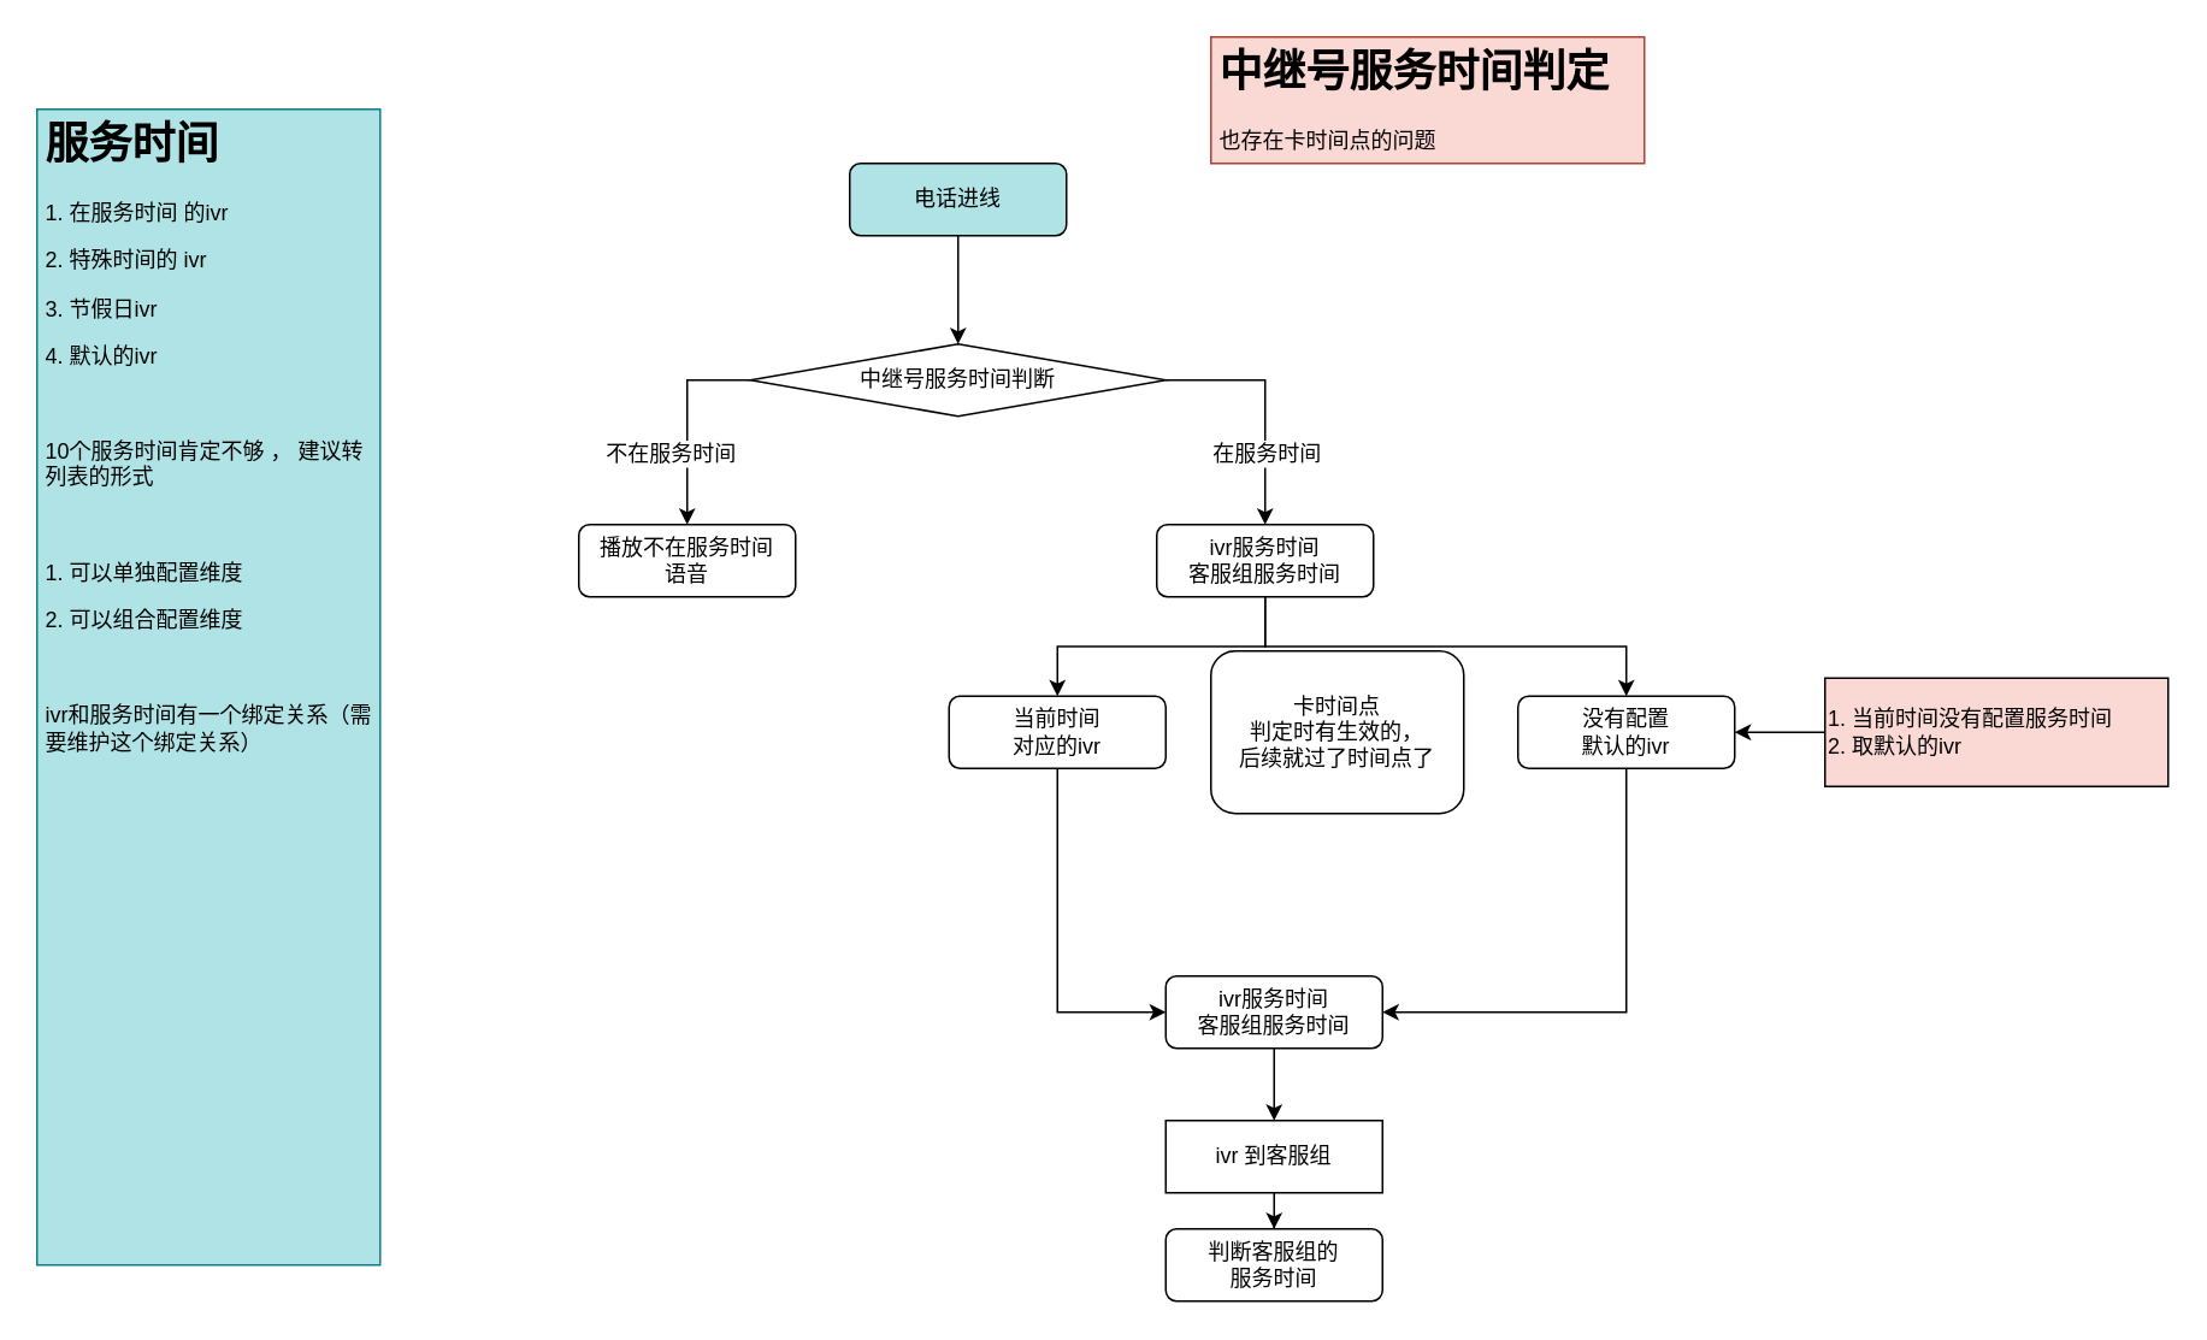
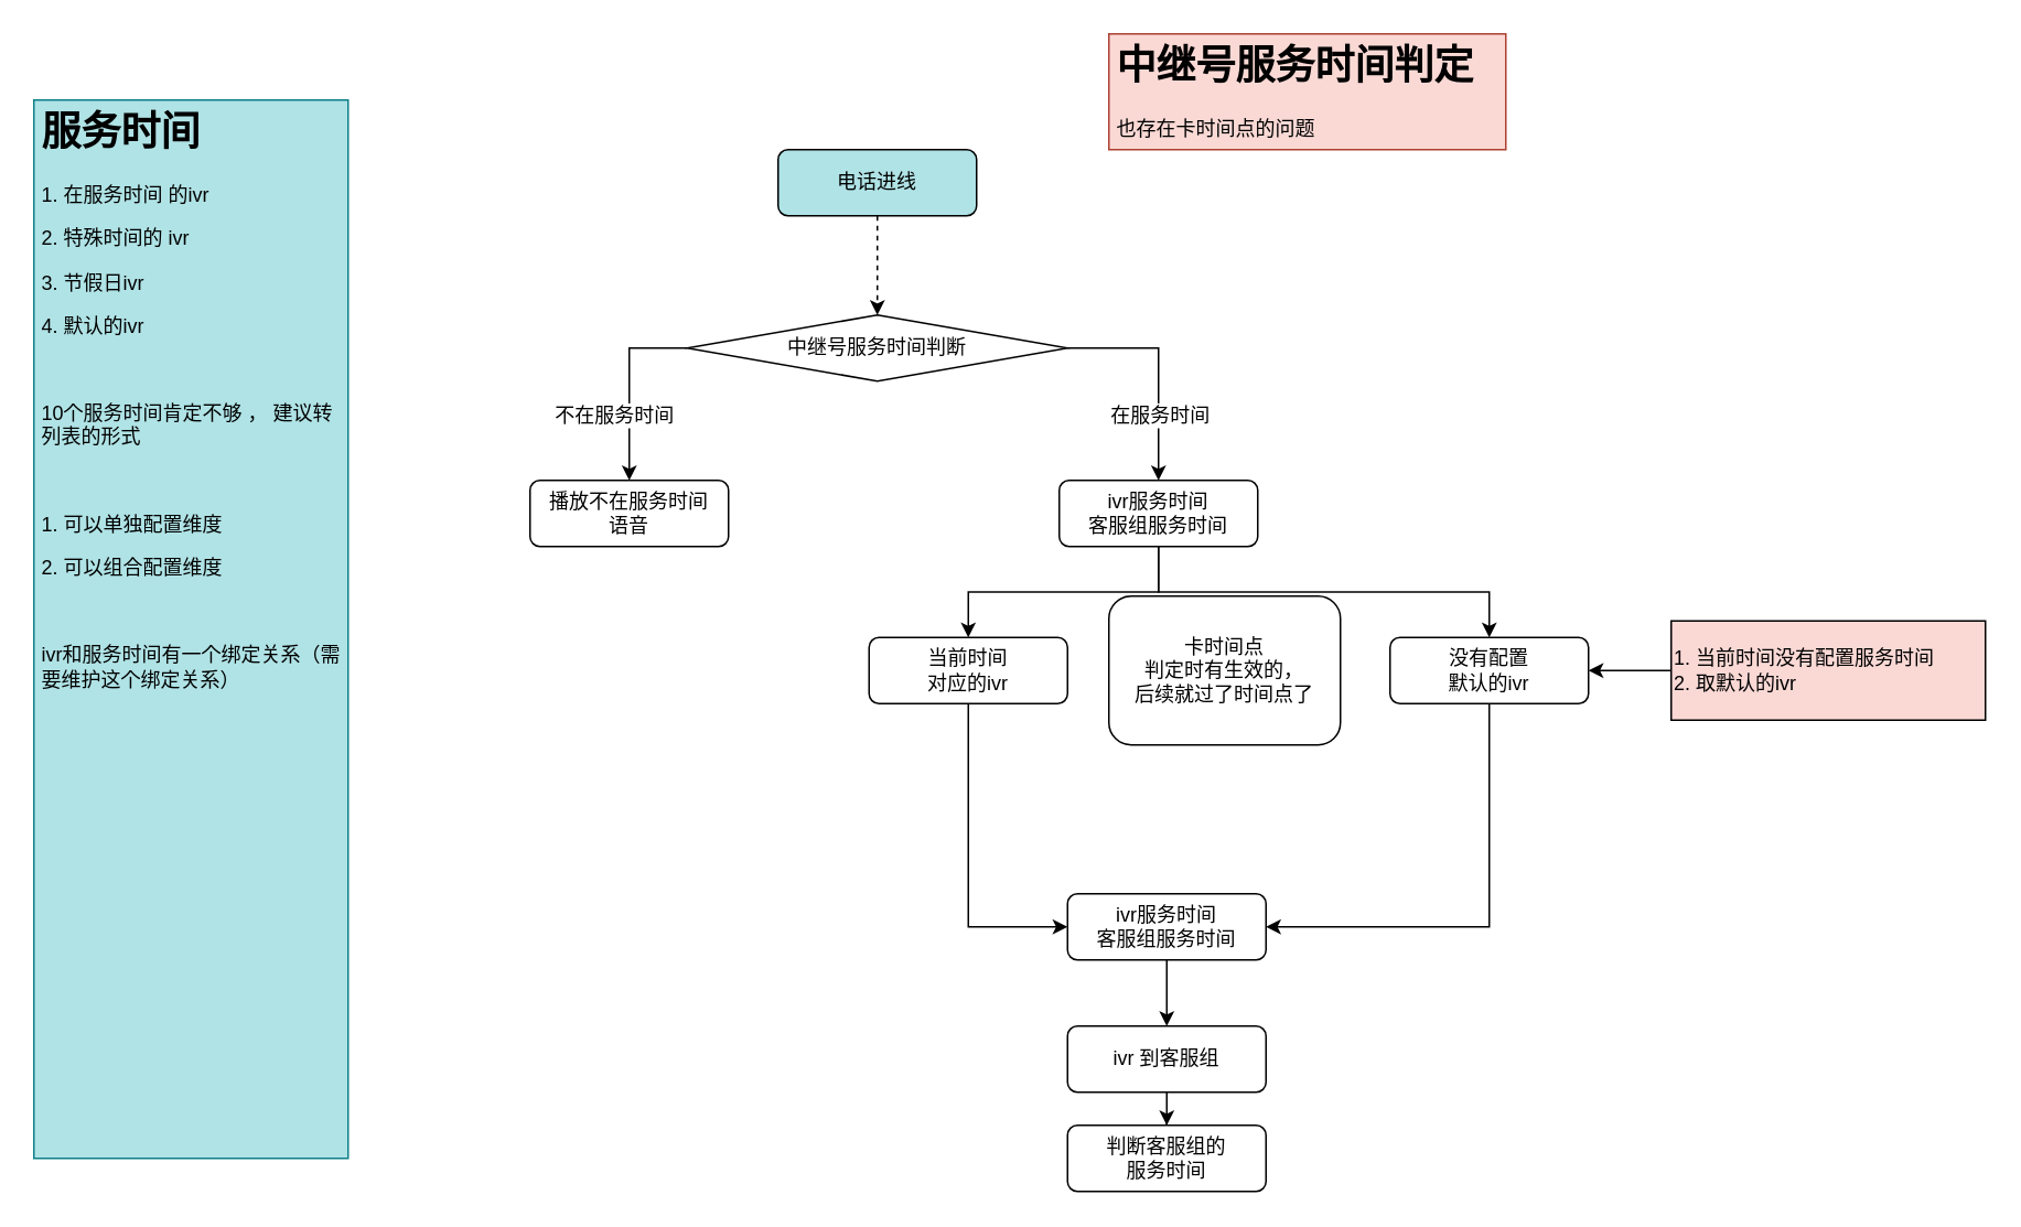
  <mxCell id="0" />
  <mxCell id="1" parent="0" />
- <mxCell id="2" style="edgeStyle=orthogonalEdgeStyle;rounded=0;orthogonalLoop=1;jettySize=auto;html=1;entryX=0.5;entryY=0;entryDx=0;entryDy=0;" edge="1" parent="1" source="3" target="8"><mxGeometry relative="1" as="geometry" /></mxCell>
+ <mxCell id="2" style="edgeStyle=orthogonalEdgeStyle;rounded=0;orthogonalLoop=1;jettySize=auto;html=1;entryX=0.5;entryY=0;entryDx=0;entryDy=0;dashed=1;" edge="1" parent="1" source="3" target="8"><mxGeometry relative="1" as="geometry" /></mxCell>
  <mxCell id="3" value="电话进线" style="rounded=1;whiteSpace=wrap;html=1;fontSize=12;glass=0;strokeWidth=1;shadow=0;fillColor=#b0e3e6;" parent="1" vertex="1"><mxGeometry x="470" y="90" width="120" height="40" as="geometry" /></mxCell>
  <mxCell id="4" style="edgeStyle=orthogonalEdgeStyle;rounded=0;orthogonalLoop=1;jettySize=auto;html=1;exitX=0;exitY=0.5;exitDx=0;exitDy=0;" edge="1" parent="1" source="8" target="9"><mxGeometry relative="1" as="geometry" /></mxCell>
  <mxCell id="5" value="不在服务时间" style="text;html=1;align=center;verticalAlign=middle;resizable=0;points=[];labelBackgroundColor=#ffffff;" vertex="1" connectable="0" parent="4"><mxGeometry x="-0.423" y="-2" relative="1" as="geometry"><mxPoint x="-12" y="42" as="offset" /></mxGeometry></mxCell>
  <mxCell id="6" style="edgeStyle=orthogonalEdgeStyle;rounded=0;orthogonalLoop=1;jettySize=auto;html=1;entryX=0.5;entryY=0;entryDx=0;entryDy=0;exitX=1;exitY=0.5;exitDx=0;exitDy=0;" edge="1" parent="1" source="8" target="12"><mxGeometry relative="1" as="geometry"><mxPoint x="670" y="210" as="sourcePoint" /></mxGeometry></mxCell>
  <mxCell id="7" value="在服务时间" style="text;html=1;align=center;verticalAlign=middle;resizable=0;points=[];labelBackgroundColor=#ffffff;" vertex="1" connectable="0" parent="6"><mxGeometry x="-0.412" y="2" relative="1" as="geometry"><mxPoint x="15" y="42" as="offset" /></mxGeometry></mxCell>
  <mxCell id="8" value="中继号服务时间判断" style="rhombus;whiteSpace=wrap;html=1;" vertex="1" parent="1"><mxGeometry x="415" y="190" width="230" height="40" as="geometry" /></mxCell>
  <mxCell id="9" value="播放不在服务时间&lt;br&gt;语音" style="rounded=1;whiteSpace=wrap;html=1;fontSize=12;glass=0;strokeWidth=1;shadow=0;" vertex="1" parent="1"><mxGeometry x="320" y="290" width="120" height="40" as="geometry" /></mxCell>
  <mxCell id="10" style="edgeStyle=orthogonalEdgeStyle;rounded=0;orthogonalLoop=1;jettySize=auto;html=1;entryX=0.5;entryY=0;entryDx=0;entryDy=0;" edge="1" parent="1" source="12" target="14"><mxGeometry relative="1" as="geometry" /></mxCell>
  <mxCell id="11" style="edgeStyle=orthogonalEdgeStyle;rounded=0;orthogonalLoop=1;jettySize=auto;html=1;exitX=0.5;exitY=1;exitDx=0;exitDy=0;" edge="1" parent="1" source="12" target="16"><mxGeometry relative="1" as="geometry" /></mxCell>
  <mxCell id="12" value="ivr服务时间&lt;br&gt;客服组服务时间" style="rounded=1;whiteSpace=wrap;html=1;fontSize=12;glass=0;strokeWidth=1;shadow=0;" vertex="1" parent="1"><mxGeometry x="640" y="290" width="120" height="40" as="geometry" /></mxCell>
  <mxCell id="13" style="edgeStyle=orthogonalEdgeStyle;rounded=0;orthogonalLoop=1;jettySize=auto;html=1;entryX=0;entryY=0.5;entryDx=0;entryDy=0;" edge="1" parent="1" source="14" target="22"><mxGeometry relative="1" as="geometry" /></mxCell>
  <mxCell id="14" value="当前时间&lt;br&gt;对应的ivr" style="rounded=1;whiteSpace=wrap;html=1;fontSize=12;glass=0;strokeWidth=1;shadow=0;" vertex="1" parent="1"><mxGeometry x="525" y="385" width="120" height="40" as="geometry" /></mxCell>
  <mxCell id="15" style="edgeStyle=orthogonalEdgeStyle;rounded=0;orthogonalLoop=1;jettySize=auto;html=1;entryX=1;entryY=0.5;entryDx=0;entryDy=0;exitX=0.5;exitY=1;exitDx=0;exitDy=0;" edge="1" parent="1" source="16" target="22"><mxGeometry relative="1" as="geometry" /></mxCell>
  <mxCell id="16" value="没有配置&lt;br&gt;默认的ivr" style="rounded=1;whiteSpace=wrap;html=1;fontSize=12;glass=0;strokeWidth=1;shadow=0;" vertex="1" parent="1"><mxGeometry x="840" y="385" width="120" height="40" as="geometry" /></mxCell>
  <mxCell id="17" style="edgeStyle=orthogonalEdgeStyle;rounded=0;orthogonalLoop=1;jettySize=auto;html=1;" edge="1" parent="1" source="18" target="16"><mxGeometry relative="1" as="geometry" /></mxCell>
  <mxCell id="18" value="1. 当前时间没有配置服务时间&lt;br&gt;2. 取默认的ivr" style="rounded=0;whiteSpace=wrap;html=1;align=left;fillColor=#fad9d5;" vertex="1" parent="1"><mxGeometry x="1010" y="375" width="190" height="60" as="geometry" /></mxCell>
  <mxCell id="19" value="&lt;h1&gt;服务时间&lt;/h1&gt;&lt;p&gt;1. 在服务时间 的ivr&lt;/p&gt;&lt;p&gt;2. 特殊时间的 ivr&lt;/p&gt;&lt;p&gt;3. 节假日ivr&lt;/p&gt;&lt;p&gt;4. 默认的ivr&lt;/p&gt;&lt;p&gt;&lt;br&gt;&lt;/p&gt;&lt;p&gt;10个服务时间肯定不够 ， 建议转列表的形式&lt;/p&gt;&lt;p&gt;&lt;br&gt;&lt;/p&gt;&lt;p&gt;1. 可以单独配置维度&lt;/p&gt;&lt;p&gt;2. 可以组合配置维度&lt;/p&gt;&lt;p&gt;&lt;br&gt;&lt;/p&gt;&lt;p&gt;ivr和服务时间有一个绑定关系（需要维护这个绑定关系）&lt;/p&gt;" style="text;html=1;strokeColor=#0e8088;fillColor=#b0e3e6;spacing=5;spacingTop=-20;whiteSpace=wrap;overflow=hidden;rounded=0;align=left;" vertex="1" parent="1"><mxGeometry x="20" y="60" width="190" height="640" as="geometry" /></mxCell>
  <mxCell id="20" value="卡时间点&lt;br&gt;判定时有生效的，&lt;br&gt;后续就过了时间点了" style="rounded=1;whiteSpace=wrap;html=1;fontSize=12;glass=0;strokeWidth=1;shadow=0;" vertex="1" parent="1"><mxGeometry x="670" y="360" width="140" height="90" as="geometry" /></mxCell>
  <mxCell id="21" style="edgeStyle=orthogonalEdgeStyle;rounded=0;orthogonalLoop=1;jettySize=auto;html=1;entryX=0.5;entryY=0;entryDx=0;entryDy=0;" edge="1" parent="1" source="22" target="25"><mxGeometry relative="1" as="geometry" /></mxCell>
  <mxCell id="22" value="ivr服务时间&lt;br&gt;客服组服务时间" style="rounded=1;whiteSpace=wrap;html=1;fontSize=12;glass=0;strokeWidth=1;shadow=0;" vertex="1" parent="1"><mxGeometry x="645" y="540" width="120" height="40" as="geometry" /></mxCell>
  <mxCell id="23" value="&lt;h1&gt;中继号服务时间判定&lt;/h1&gt;&lt;p&gt;也存在卡时间点的问题&lt;/p&gt;" style="text;html=1;strokeColor=#ae4132;fillColor=#fad9d5;spacing=5;spacingTop=-20;whiteSpace=wrap;overflow=hidden;rounded=0;align=left;" vertex="1" parent="1"><mxGeometry x="670" y="20" width="240" height="70" as="geometry" /></mxCell>
  <mxCell id="24" value="" style="edgeStyle=orthogonalEdgeStyle;rounded=0;orthogonalLoop=1;jettySize=auto;html=1;entryX=0.5;entryY=0;entryDx=0;entryDy=0;" edge="1" parent="1" source="25" target="26"><mxGeometry relative="1" as="geometry"><mxPoint x="705" y="740" as="targetPoint" /></mxGeometry></mxCell>
- <mxCell id="25" value="ivr 到客服组" style="whiteSpace=wrap;html=1;fontSize=12;glass=0;strokeWidth=1;shadow=0;rounded=0;" vertex="1" parent="1"><mxGeometry x="645" y="620" width="120" height="40" as="geometry" /></mxCell>
+ <mxCell id="25" value="ivr 到客服组" style="rounded=1;whiteSpace=wrap;html=1;fontSize=12;glass=0;strokeWidth=1;shadow=0;" vertex="1" parent="1"><mxGeometry x="645" y="620" width="120" height="40" as="geometry" /></mxCell>
  <mxCell id="26" value="判断客服组的&lt;br&gt;服务时间" style="rounded=1;whiteSpace=wrap;html=1;fontSize=12;glass=0;strokeWidth=1;shadow=0;" vertex="1" parent="1"><mxGeometry x="645" y="680" width="120" height="40" as="geometry" /></mxCell>
